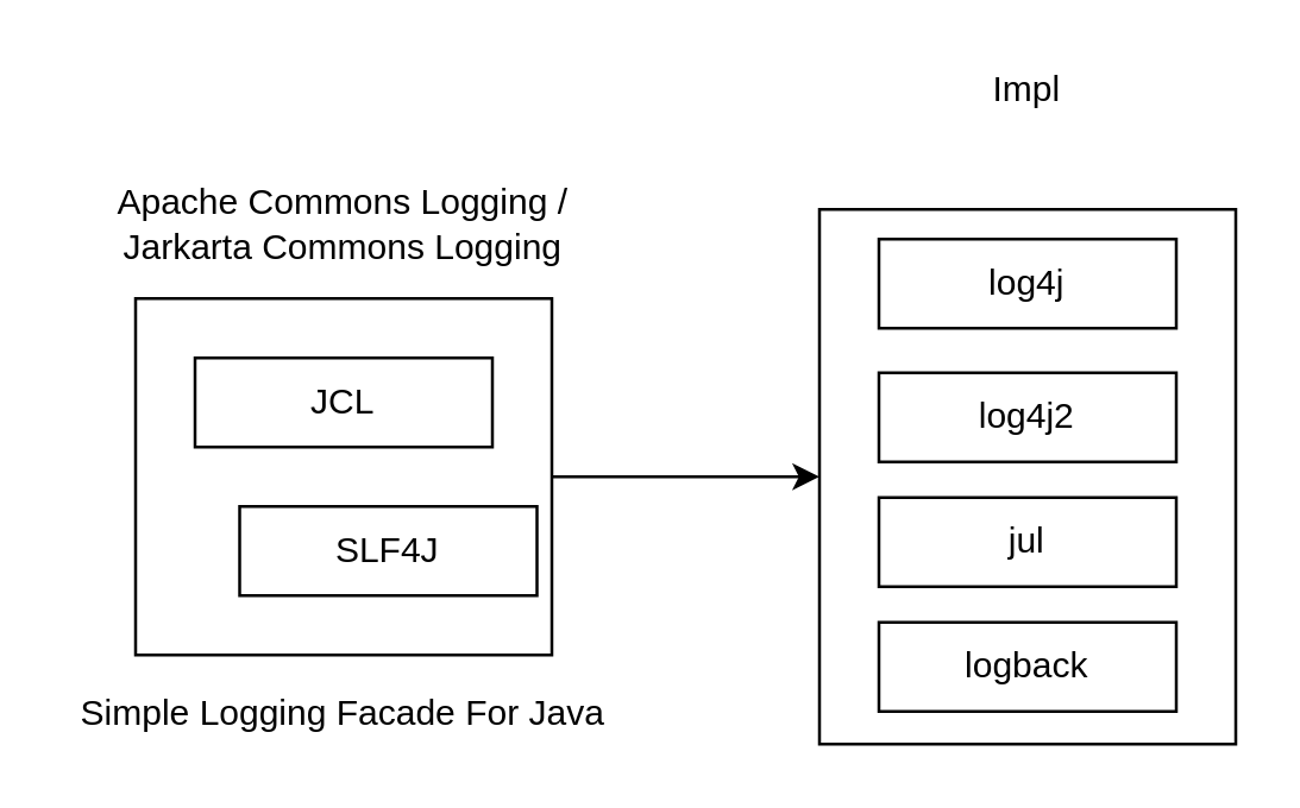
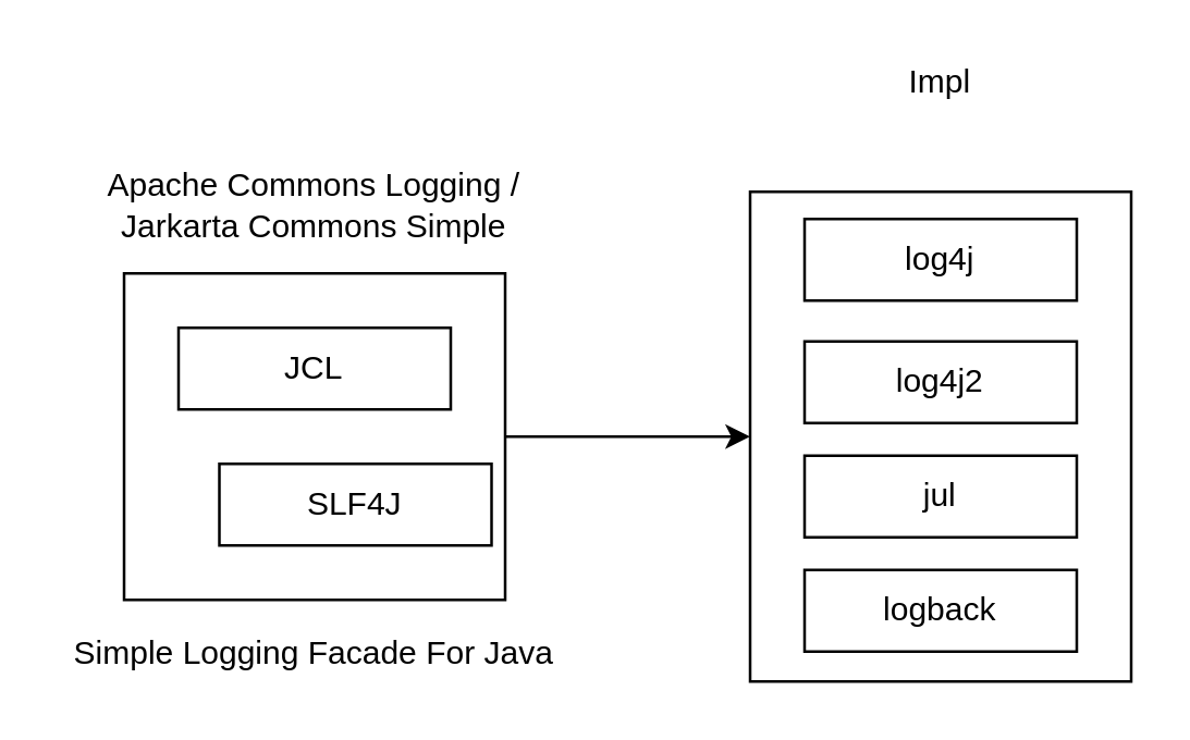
  <mxCell id="0" />
  <mxCell id="1" parent="0" />
  <mxCell id="2" style="edgeStyle=orthogonalEdgeStyle;rounded=0;orthogonalLoop=1;jettySize=auto;html=1;" edge="1" parent="1" source="3" target="9"><mxGeometry relative="1" as="geometry" /></mxCell>
  <mxCell id="3" value="" style="rounded=0;whiteSpace=wrap;html=1;" vertex="1" parent="1"><mxGeometry x="45" y="100" width="140" height="120" as="geometry" /></mxCell>
  <mxCell id="4" value="SLF4J" style="rounded=0;whiteSpace=wrap;html=1;" vertex="1" parent="1"><mxGeometry x="80" y="170" width="100" height="30" as="geometry" /></mxCell>
  <mxCell id="5" value="JCL" style="rounded=0;whiteSpace=wrap;html=1;" vertex="1" parent="1"><mxGeometry x="65" y="120" width="100" height="30" as="geometry" /></mxCell>
- <mxCell id="6" value="Apache Commons Logging / Jarkarta Commons Logging" style="text;html=1;strokeColor=none;fillColor=none;align=center;verticalAlign=middle;whiteSpace=wrap;rounded=0;" vertex="1" parent="1"><mxGeometry x="20" y="60" width="190" height="30" as="geometry" /></mxCell>
+ <mxCell id="6" value="Apache Commons Logging / Jarkarta Commons Simple" style="text;html=1;strokeColor=none;fillColor=none;align=center;verticalAlign=middle;whiteSpace=wrap;rounded=0;" vertex="1" parent="1"><mxGeometry x="20" y="60" width="190" height="30" as="geometry" /></mxCell>
  <mxCell id="7" value="Simple Logging Facade For Java" style="text;html=1;strokeColor=none;fillColor=none;align=center;verticalAlign=middle;whiteSpace=wrap;rounded=0;" vertex="1" parent="1"><mxGeometry x="20" y="230" width="190" height="20" as="geometry" /></mxCell>
  <mxCell id="8" value="Impl" style="text;html=1;strokeColor=none;fillColor=none;align=center;verticalAlign=middle;whiteSpace=wrap;rounded=0;" vertex="1" parent="1"><mxGeometry x="305" y="20" width="80" height="20" as="geometry" /></mxCell>
  <mxCell id="9" value="" style="rounded=0;whiteSpace=wrap;html=1;" vertex="1" parent="1"><mxGeometry x="275" y="70" width="140" height="180" as="geometry" /></mxCell>
  <mxCell id="10" value="log4j2" style="rounded=0;whiteSpace=wrap;html=1;" vertex="1" parent="1"><mxGeometry x="295" y="125" width="100" height="30" as="geometry" /></mxCell>
  <mxCell id="11" value="log4j" style="rounded=0;whiteSpace=wrap;html=1;" vertex="1" parent="1"><mxGeometry x="295" y="80" width="100" height="30" as="geometry" /></mxCell>
  <mxCell id="12" value="jul" style="rounded=0;whiteSpace=wrap;html=1;" vertex="1" parent="1"><mxGeometry x="295" y="167" width="100" height="30" as="geometry" /></mxCell>
  <mxCell id="13" value="logback" style="rounded=0;whiteSpace=wrap;html=1;" vertex="1" parent="1"><mxGeometry x="295" y="209" width="100" height="30" as="geometry" /></mxCell>
